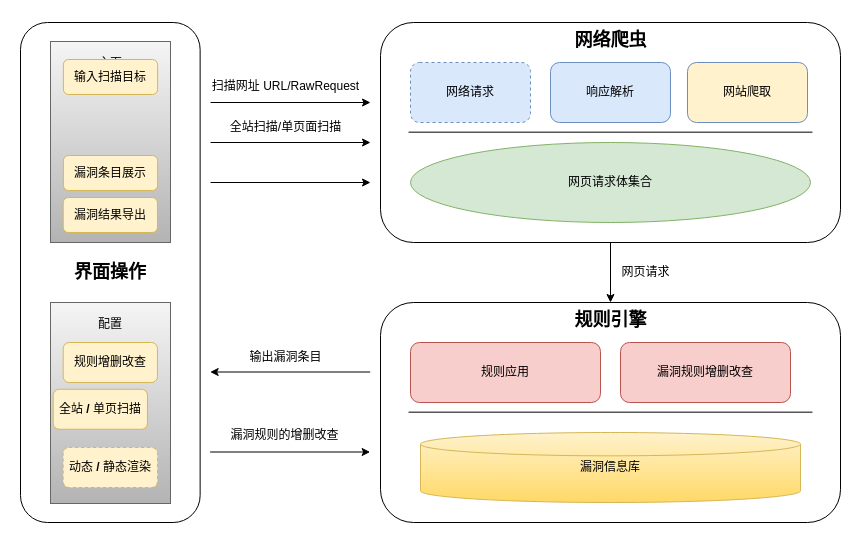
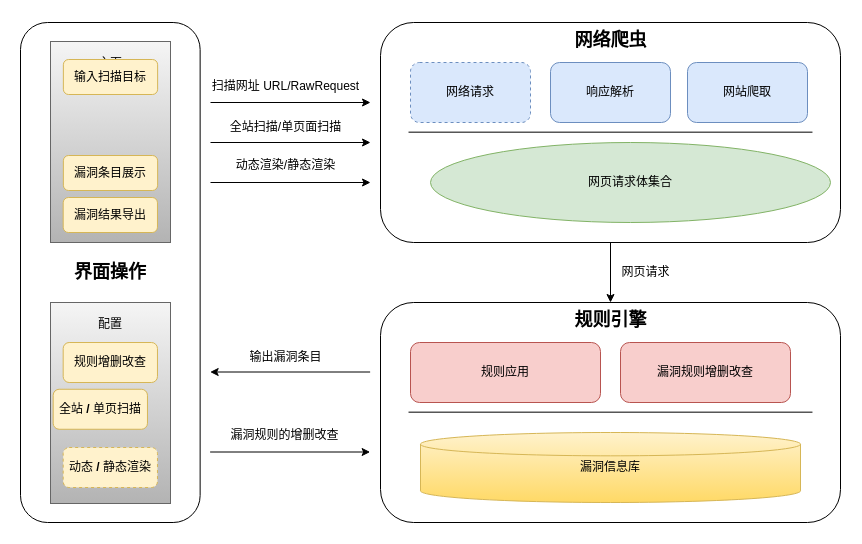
  <mxCell id="0" />
  <mxCell id="1" parent="0" />
  <mxCell id="2" value="" style="group" parent="1" vertex="1" connectable="0"><mxGeometry x="20" y="22" width="820" height="500" as="geometry" /></mxCell>
  <mxCell id="3" value="&lt;font size=&quot;1&quot; style=&quot;&quot;&gt;&lt;b style=&quot;font-size: 18px;&quot;&gt;界面操作&lt;/b&gt;&lt;/font&gt;" style="rounded=1;whiteSpace=wrap;html=1;" parent="2" vertex="1"><mxGeometry width="179.64" height="500" as="geometry" /></mxCell>
  <mxCell id="4" value="主页&lt;br&gt;&lt;br&gt;&lt;br&gt;&lt;br&gt;&lt;br&gt;&lt;br&gt;&lt;br&gt;&lt;br&gt;&lt;br&gt;&lt;br&gt;&lt;br&gt;&lt;br&gt;" style="rounded=0;whiteSpace=wrap;html=1;fillColor=#f5f5f5;gradientColor=#b3b3b3;strokeColor=#666666;" parent="2" vertex="1"><mxGeometry x="30" y="19" width="120" height="201" as="geometry" /></mxCell>
  <mxCell id="5" value="配置&lt;br&gt;&lt;br&gt;&lt;br&gt;&lt;br&gt;&lt;br&gt;&lt;br&gt;&lt;br&gt;&lt;br&gt;&lt;br&gt;&lt;br&gt;&lt;br&gt;&lt;br&gt;" style="rounded=0;whiteSpace=wrap;html=1;fillColor=#f5f5f5;gradientColor=#b3b3b3;strokeColor=#666666;" parent="2" vertex="1"><mxGeometry x="30" y="280" width="120" height="201" as="geometry" /></mxCell>
  <mxCell id="6" value="" style="group" parent="2" vertex="1" connectable="0"><mxGeometry x="179.64" y="49" width="170" height="109" as="geometry" /></mxCell>
  <mxCell id="7" value="" style="endArrow=classic;html=1;rounded=0;" parent="6" edge="1"><mxGeometry width="50" height="50" relative="1" as="geometry"><mxPoint x="10.36" y="31" as="sourcePoint" /><mxPoint x="170.36" y="31" as="targetPoint" /></mxGeometry></mxCell>
  <mxCell id="8" value="扫描网址 URL/RawRequest" style="text;html=1;align=center;verticalAlign=middle;resizable=0;points=[];autosize=1;strokeColor=none;fillColor=none;" parent="6" vertex="1"><mxGeometry width="170" height="30" as="geometry" /></mxCell>
  <mxCell id="9" value="" style="endArrow=classic;html=1;rounded=0;fillColor=#d5e8d4;strokeColor=#000000;" parent="6" edge="1"><mxGeometry width="50" height="50" relative="1" as="geometry"><mxPoint x="10.36" y="71" as="sourcePoint" /><mxPoint x="170.36" y="71" as="targetPoint" /></mxGeometry></mxCell>
  <mxCell id="10" value="全站扫描/单页面扫描" style="text;html=1;align=center;verticalAlign=middle;resizable=0;points=[];autosize=1;strokeColor=none;fillColor=none;" parent="6" vertex="1"><mxGeometry x="20.36" y="41" width="130" height="30" as="geometry" /></mxCell>
  <mxCell id="11" value="" style="endArrow=classic;html=1;rounded=0;" parent="6" edge="1"><mxGeometry width="50" height="50" relative="1" as="geometry"><mxPoint x="10.36" y="111" as="sourcePoint" /><mxPoint x="170.36" y="111" as="targetPoint" /></mxGeometry></mxCell>
+ <mxCell id="12" value="动态渲染/静态渲染" style="text;html=1;align=center;verticalAlign=middle;resizable=0;points=[];autosize=1;strokeColor=none;fillColor=none;" parent="6" vertex="1"><mxGeometry x="25" y="79" width="120" height="30" as="geometry" /></mxCell>
  <mxCell id="13" value="" style="group" parent="2" vertex="1" connectable="0"><mxGeometry x="360" width="460" height="220" as="geometry" /></mxCell>
  <mxCell id="14" value="" style="rounded=1;whiteSpace=wrap;html=1;" parent="13" vertex="1"><mxGeometry width="460" height="220" as="geometry" /></mxCell>
  <mxCell id="15" value="&lt;font size=&quot;1&quot; style=&quot;&quot;&gt;&lt;b style=&quot;font-size: 18px;&quot;&gt;网络爬虫&lt;/b&gt;&lt;/font&gt;" style="text;html=1;align=center;verticalAlign=middle;resizable=0;points=[];autosize=1;strokeColor=none;fillColor=none;" parent="13" vertex="1"><mxGeometry x="180" y="-2" width="100" height="40" as="geometry" /></mxCell>
  <mxCell id="16" value="网络请求" style="rounded=1;whiteSpace=wrap;html=1;fillColor=#dae8fc;strokeColor=#6c8ebf;dashed=1;" parent="13" vertex="1"><mxGeometry x="30" y="40" width="120" height="60" as="geometry" /></mxCell>
  <mxCell id="17" value="响应解析" style="rounded=1;whiteSpace=wrap;html=1;fillColor=#dae8fc;strokeColor=#6c8ebf;" parent="13" vertex="1"><mxGeometry x="170" y="40" width="120" height="60" as="geometry" /></mxCell>
- <mxCell id="18" value="网站爬取" style="rounded=1;whiteSpace=wrap;html=1;fillColor=#fff2cc;strokeColor=#6c8ebf;" parent="13" vertex="1"><mxGeometry x="307" y="40" width="120" height="60" as="geometry" /></mxCell>
+ <mxCell id="18" value="网站爬取" style="rounded=1;whiteSpace=wrap;html=1;fillColor=#dae8fc;strokeColor=#6c8ebf;" parent="13" vertex="1"><mxGeometry x="307" y="40" width="120" height="60" as="geometry" /></mxCell>
  <mxCell id="19" value="" style="endArrow=none;html=1;rounded=0;exitX=0.109;exitY=0.643;exitDx=0;exitDy=0;exitPerimeter=0;entryX=0.935;entryY=0.643;entryDx=0;entryDy=0;entryPerimeter=0;" parent="13" edge="1"><mxGeometry width="50" height="50" relative="1" as="geometry"><mxPoint x="28.02" y="109.66" as="sourcePoint" /><mxPoint x="431.98" y="109.66" as="targetPoint" /></mxGeometry></mxCell>
- <mxCell id="20" value="网页请求体集合" style="ellipse;whiteSpace=wrap;html=1;fillColor=#d5e8d4;strokeColor=#82b366;" parent="13" vertex="1"><mxGeometry x="30" y="120" width="400" height="80" as="geometry" /></mxCell>
+ <mxCell id="20" value="网页请求体集合" style="ellipse;whiteSpace=wrap;html=1;fillColor=#d5e8d4;strokeColor=#82b366;" parent="13" vertex="1"><mxGeometry x="50" y="120" width="400" height="80" as="geometry" /></mxCell>
  <mxCell id="21" value="" style="group" parent="2" vertex="1" connectable="0"><mxGeometry x="360" y="280" width="460" height="220" as="geometry" /></mxCell>
  <mxCell id="22" value="" style="rounded=1;whiteSpace=wrap;html=1;" parent="21" vertex="1"><mxGeometry width="460" height="220" as="geometry" /></mxCell>
  <mxCell id="23" value="&lt;font size=&quot;1&quot; style=&quot;&quot;&gt;&lt;b style=&quot;font-size: 18px;&quot;&gt;规则引擎&lt;/b&gt;&lt;/font&gt;" style="text;html=1;align=center;verticalAlign=middle;resizable=0;points=[];autosize=1;strokeColor=none;fillColor=none;" parent="21" vertex="1"><mxGeometry x="180" y="-2" width="100" height="40" as="geometry" /></mxCell>
  <mxCell id="24" value="规则应用" style="rounded=1;whiteSpace=wrap;html=1;strokeColor=#b85450;fillColor=#f8cecc;" parent="21" vertex="1"><mxGeometry x="30" y="40" width="190" height="60" as="geometry" /></mxCell>
  <mxCell id="25" value="漏洞规则增删改查" style="rounded=1;whiteSpace=wrap;html=1;strokeColor=#b85450;fillColor=#f8cecc;" parent="21" vertex="1"><mxGeometry x="240" y="40" width="170" height="60" as="geometry" /></mxCell>
  <mxCell id="26" value="" style="endArrow=none;html=1;rounded=0;exitX=0.109;exitY=0.643;exitDx=0;exitDy=0;exitPerimeter=0;entryX=0.935;entryY=0.643;entryDx=0;entryDy=0;entryPerimeter=0;" parent="21" edge="1"><mxGeometry width="50" height="50" relative="1" as="geometry"><mxPoint x="28.02" y="109.66" as="sourcePoint" /><mxPoint x="431.98" y="109.66" as="targetPoint" /></mxGeometry></mxCell>
  <mxCell id="27" value="&lt;font style=&quot;font-size: 12px;&quot;&gt;漏洞信息库&lt;/font&gt;" style="strokeWidth=1;html=1;shape=mxgraph.flowchart.database;whiteSpace=wrap;fillColor=#fff2cc;strokeColor=#d6b656;gradientColor=#ffd966;" parent="21" vertex="1"><mxGeometry x="40" y="130" width="380" height="70" as="geometry" /></mxCell>
  <mxCell id="28" value="网页请求" style="text;html=1;align=center;verticalAlign=middle;resizable=0;points=[];autosize=1;strokeColor=none;fillColor=none;" parent="2" vertex="1"><mxGeometry x="590" y="235" width="70" height="30" as="geometry" /></mxCell>
  <mxCell id="29" value="" style="endArrow=classic;html=1;rounded=0;" parent="2" edge="1"><mxGeometry width="50" height="50" relative="1" as="geometry"><mxPoint x="349.64" y="349.5" as="sourcePoint" /><mxPoint x="189.64" y="349.5" as="targetPoint" /></mxGeometry></mxCell>
  <mxCell id="30" value="输出漏洞条目" style="text;html=1;align=center;verticalAlign=middle;resizable=0;points=[];autosize=1;strokeColor=none;fillColor=none;" parent="2" vertex="1"><mxGeometry x="214.64" y="320" width="100" height="30" as="geometry" /></mxCell>
  <mxCell id="31" value="" style="endArrow=classic;html=1;rounded=0;" parent="2" edge="1"><mxGeometry width="50" height="50" relative="1" as="geometry"><mxPoint x="189.64" y="429.5" as="sourcePoint" /><mxPoint x="349.64" y="429.5" as="targetPoint" /></mxGeometry></mxCell>
  <mxCell id="32" value="漏洞规则的增删改查" style="text;html=1;align=center;verticalAlign=middle;resizable=0;points=[];autosize=1;strokeColor=none;fillColor=none;" parent="2" vertex="1"><mxGeometry x="199.28" y="397.5" width="130" height="30" as="geometry" /></mxCell>
  <mxCell id="33" style="edgeStyle=orthogonalEdgeStyle;rounded=0;orthogonalLoop=1;jettySize=auto;html=1;exitX=0.5;exitY=1;exitDx=0;exitDy=0;entryX=0.5;entryY=0;entryDx=0;entryDy=0;" parent="2" source="14" target="22" edge="1"><mxGeometry relative="1" as="geometry" /></mxCell>
  <mxCell id="34" value="输入扫描目标" style="rounded=1;whiteSpace=wrap;html=1;fillColor=#fff2cc;strokeColor=#d6b656;" parent="2" vertex="1"><mxGeometry x="42.86" y="37" width="94.28" height="35" as="geometry" /></mxCell>
  <mxCell id="35" value="漏洞条目展示" style="rounded=1;whiteSpace=wrap;html=1;fillColor=#fff2cc;strokeColor=#d6b656;" parent="2" vertex="1"><mxGeometry x="42.86" y="133" width="94.28" height="35" as="geometry" /></mxCell>
  <mxCell id="36" value="漏洞结果导出" style="rounded=1;whiteSpace=wrap;html=1;fillColor=#fff2cc;strokeColor=#d6b656;" parent="2" vertex="1"><mxGeometry x="42.68" y="175" width="94.28" height="35" as="geometry" /></mxCell>
  <mxCell id="37" value="规则增删改查" style="rounded=1;whiteSpace=wrap;html=1;fillColor=#fff2cc;strokeColor=#d6b656;" parent="2" vertex="1"><mxGeometry x="42.68" y="320" width="94.28" height="40" as="geometry" /></mxCell>
  <mxCell id="38" value="全站&amp;nbsp;&lt;b&gt;/&lt;/b&gt; 单页扫描" style="rounded=1;whiteSpace=wrap;html=1;fillColor=#fff2cc;strokeColor=#d6b656;" parent="2" vertex="1"><mxGeometry x="32.68" y="366.75" width="94.28" height="40" as="geometry" /></mxCell>
  <mxCell id="39" value="动态&amp;nbsp;&lt;b&gt;/&lt;/b&gt;&amp;nbsp;静态渲染" style="rounded=1;whiteSpace=wrap;html=1;fillColor=#fff2cc;strokeColor=#d6b656;dashed=1;" parent="2" vertex="1"><mxGeometry x="42.68" y="425" width="94.28" height="40" as="geometry" /></mxCell>
